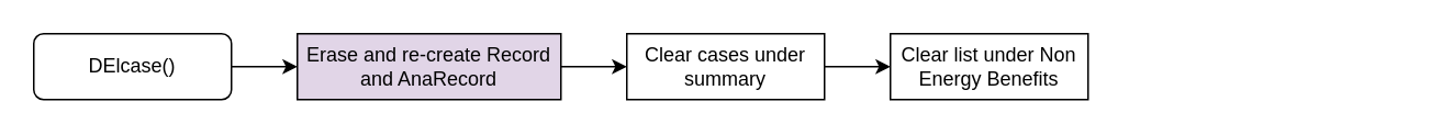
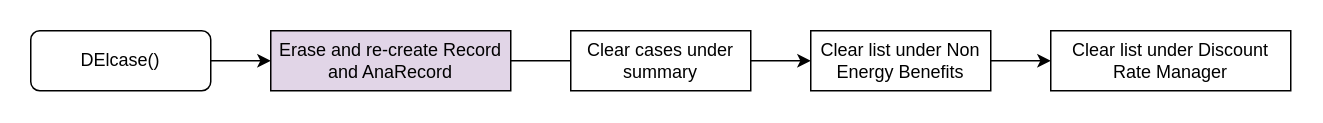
  <mxCell id="0" />
  <mxCell id="1" parent="0" />
  <mxCell id="2" style="edgeStyle=orthogonalEdgeStyle;rounded=0;orthogonalLoop=1;jettySize=auto;html=1;entryX=0;entryY=0.5;entryDx=0;entryDy=0;" edge="1" parent="1" source="3" target="5"><mxGeometry relative="1" as="geometry" /></mxCell>
  <mxCell id="3" value="&lt;span&gt;DElcase()&lt;/span&gt;" style="whiteSpace=wrap;html=1;rounded=1;" vertex="1" parent="1"><mxGeometry x="20" y="20" width="120" height="40" as="geometry" /></mxCell>
- <mxCell id="4" style="edgeStyle=orthogonalEdgeStyle;rounded=0;orthogonalLoop=1;jettySize=auto;html=1;entryX=0;entryY=0.5;entryDx=0;entryDy=0;" edge="1" parent="1" source="5" target="7"><mxGeometry relative="1" as="geometry" /></mxCell>
+ <mxCell id="4" style="edgeStyle=orthogonalEdgeStyle;rounded=0;orthogonalLoop=1;jettySize=auto;html=1;entryX=0;entryY=0.5;entryDx=0;entryDy=0;endArrow=none;" edge="1" parent="1" source="5" target="7"><mxGeometry relative="1" as="geometry" /></mxCell>
  <mxCell id="5" value="Erase and re-create Record and AnaRecord" style="rounded=0;whiteSpace=wrap;html=1;fillColor=#e1d5e7;" vertex="1" parent="1"><mxGeometry x="180" y="20" width="160" height="40" as="geometry" /></mxCell>
  <mxCell id="6" style="edgeStyle=orthogonalEdgeStyle;rounded=0;orthogonalLoop=1;jettySize=auto;html=1;" edge="1" parent="1" source="7" target="9"><mxGeometry relative="1" as="geometry" /></mxCell>
  <mxCell id="7" value="Clear cases under summary" style="rounded=0;whiteSpace=wrap;html=1;" vertex="1" parent="1"><mxGeometry x="380" y="20" width="120" height="40" as="geometry" /></mxCell>
+ <mxCell id="8" style="edgeStyle=orthogonalEdgeStyle;rounded=0;orthogonalLoop=1;jettySize=auto;html=1;entryX=0;entryY=0.5;entryDx=0;entryDy=0;" edge="1" parent="1" source="9" target="10"><mxGeometry relative="1" as="geometry" /></mxCell>
  <mxCell id="9" value="Clear list under Non Energy Benefits" style="rounded=0;whiteSpace=wrap;html=1;" vertex="1" parent="1"><mxGeometry x="540" y="20" width="120" height="40" as="geometry" /></mxCell>
+ <mxCell id="10" value="Clear list under Discount Rate Manager" style="rounded=0;whiteSpace=wrap;html=1;" vertex="1" parent="1"><mxGeometry x="700" y="20" width="160" height="40" as="geometry" /></mxCell>
